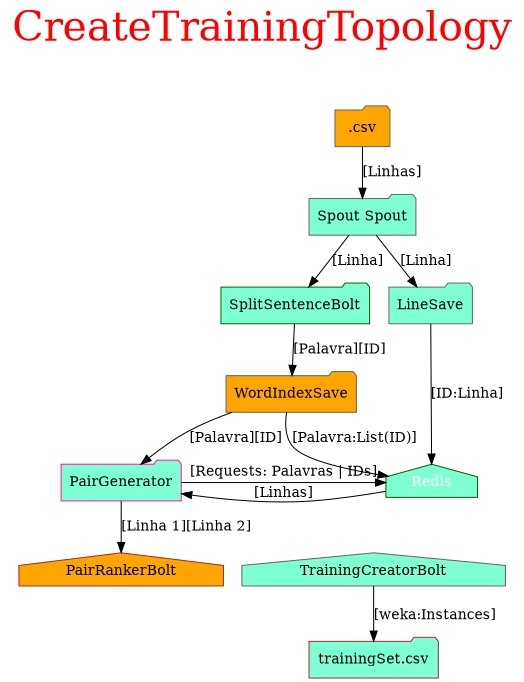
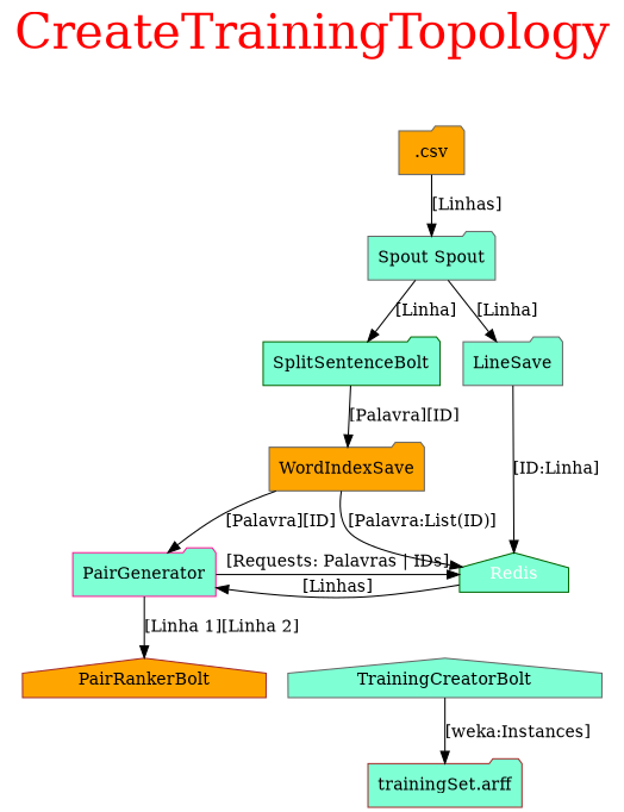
  digraph {
    fontcolor=red
    fontsize=40
    label=CreateTrainingTopology
    labelloc=t
    node [color=gray40 fillcolor=aquamarine shape=folder style=filled]
    n1 [fillcolor=orange label=".csv"]
-   n2 [color=brown label="trainingSet.csv"]
+   n2 [color=brown label="trainingSet.arff"]
    n3 [color=darkgreen label=SplitSentenceBolt]
    n4 [label=LineSave]
    n5 [label="Spout Spout"]
    n6 [fillcolor=orange label=WordIndexSave]
    n7 [color=brown fillcolor=orange label=PairRankerBolt shape=house]
    n8 [color=deeppink label=PairGenerator]
    n9 [label=TrainingCreatorBolt shape=house]
    n10 [color=darkgreen fontcolor=white label=Redis shape=house]
    subgraph sub_1 {
      n1
      n2
    }
    subgraph sub_2 {
      rank=same
      n3
      n4
    }
    subgraph sub_3 {
      n3
      n4
      n5
      n6
      n7
      n8
      n9
    }
    subgraph sub_4 {
    }
    subgraph sub_5 {
      n10
    }
    subgraph sub_6 {
      rank=same
      n8
      n10
    }
    subgraph sub_7 {
      rank=same
      n7
      n9
    }
    n1 -> n5 [label="[Linhas]"]
    n3 -> n6 [label="[Palavra][ID]"]
    n4 -> n10 [label="[ID:Linha]"]
    n5 -> n3 [label="[Linha]"]
    n5 -> n4 [label="[Linha]"]
    n6 -> n8 [label="[Palavra][ID]"]
    n6 -> n10 [label="[Palavra:List(ID)]"]
    n8 -> n7 [label="[Linha 1][Linha 2]"]
    n8 -> n10 [label="[Requests: Palavras | IDs]"]
    n9 -> n2 [label="[weka:Instances]"]
    n10 -> n8 [label="[Linhas]"]
  }
